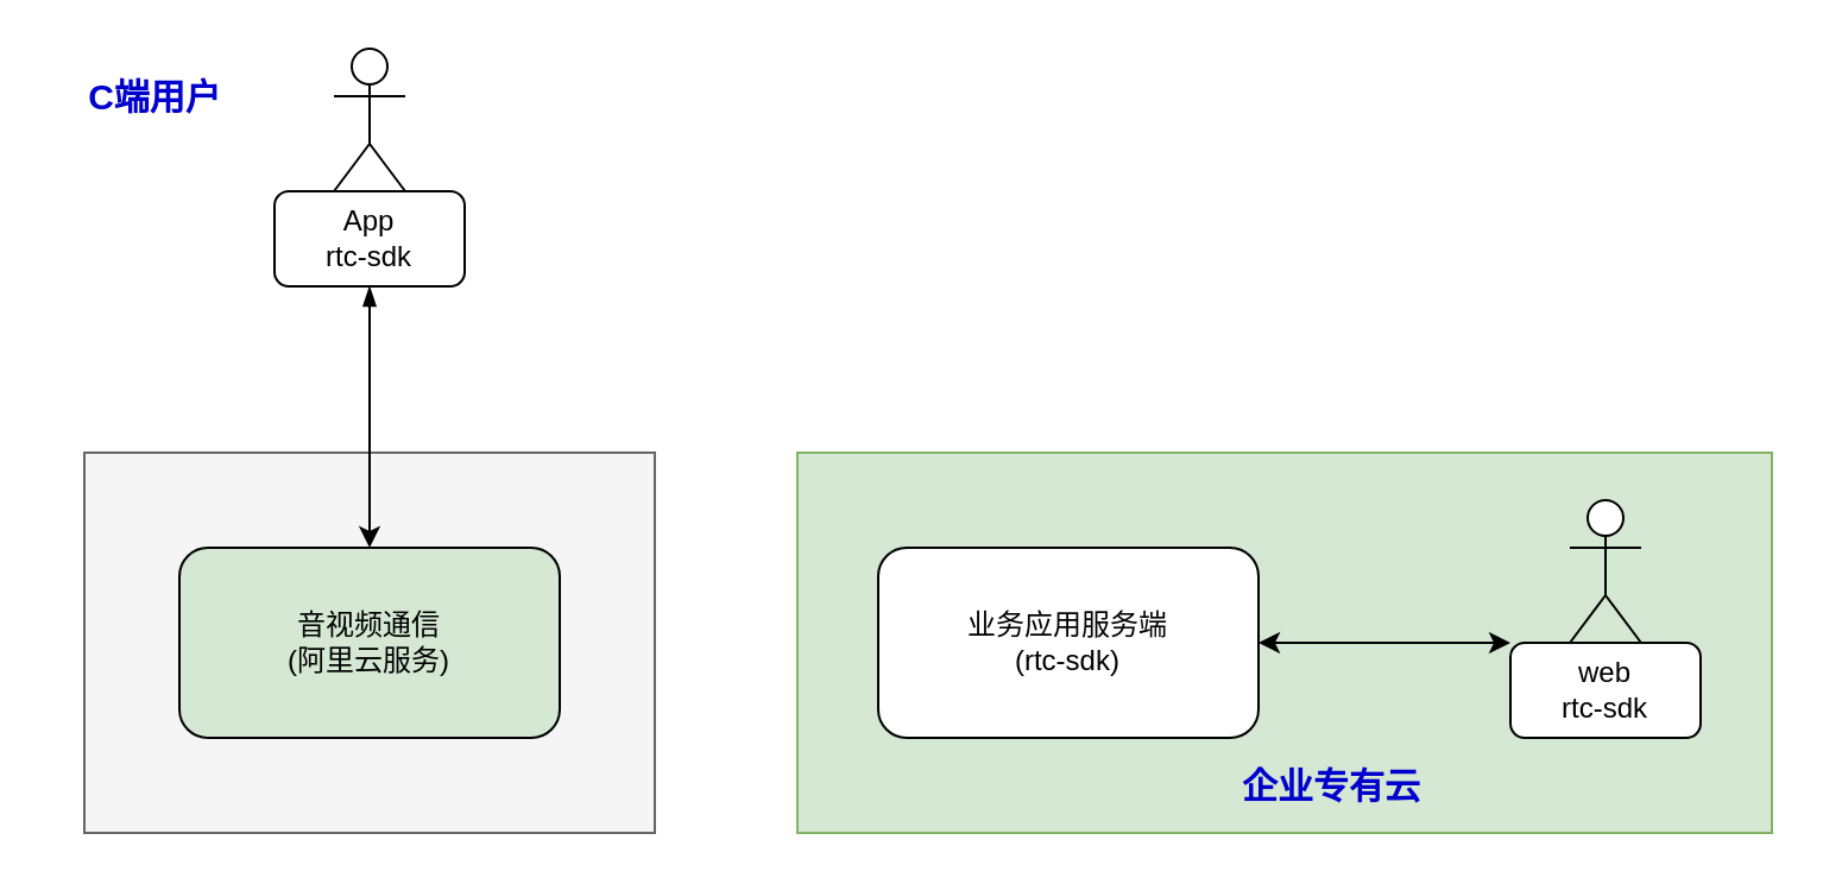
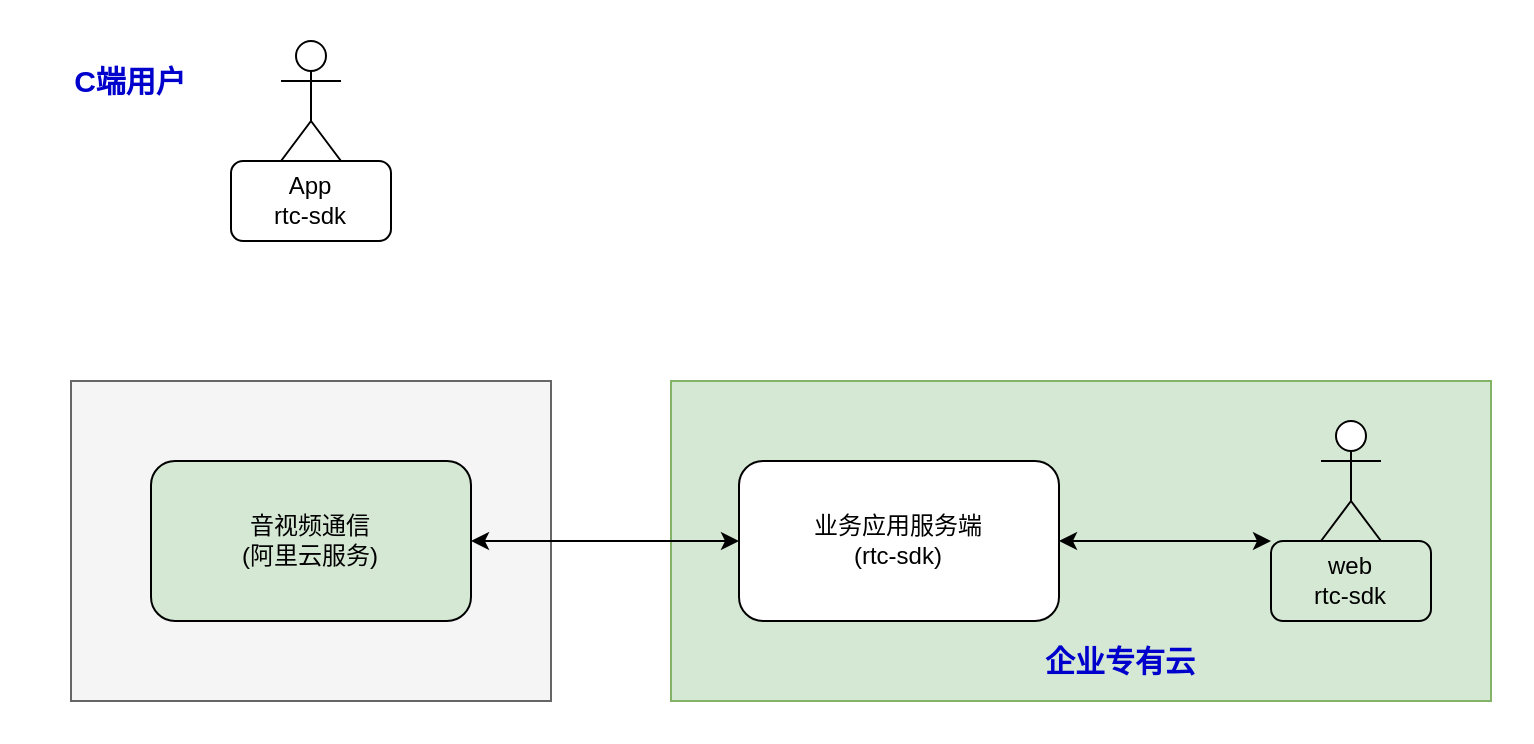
  <mxCell id="0" />
  <mxCell id="1" parent="0" />
  <mxCell id="2" value="" style="rounded=0;whiteSpace=wrap;html=1;fillColor=#d5e8d4;strokeColor=#82b366;" vertex="1" parent="1"><mxGeometry x="335" y="190" width="410" height="160" as="geometry" /></mxCell>
  <mxCell id="3" value="" style="rounded=0;whiteSpace=wrap;html=1;fillColor=#f5f5f5;strokeColor=#666666;fontColor=#333333;" vertex="1" parent="1"><mxGeometry x="35" y="190" width="240" height="160" as="geometry" /></mxCell>
  <mxCell id="4" value="音视频通信&lt;br&gt;(阿里云服务)" style="rounded=1;whiteSpace=wrap;html=1;fillColor=#d5e8d4;" vertex="1" parent="1"><mxGeometry x="75" y="230" width="160" height="80" as="geometry" /></mxCell>
  <mxCell id="5" value="" style="shape=umlActor;verticalLabelPosition=bottom;verticalAlign=top;html=1;outlineConnect=0;" vertex="1" parent="1"><mxGeometry x="140" y="20" width="30" height="60" as="geometry" /></mxCell>
- <mxCell id="6" value="" style="edgeStyle=orthogonalEdgeStyle;rounded=0;orthogonalLoop=1;jettySize=auto;html=1;startArrow=blockThin;startFill=1;" edge="1" parent="1" source="7" target="4"><mxGeometry relative="1" as="geometry" /></mxCell>
  <mxCell id="7" value="App&lt;br&gt;rtc-sdk" style="rounded=1;whiteSpace=wrap;html=1;" vertex="1" parent="1"><mxGeometry x="115" y="80" width="80" height="40" as="geometry" /></mxCell>
  <mxCell id="8" value="业务应用服务端&lt;br&gt;(rtc-sdk)" style="rounded=1;whiteSpace=wrap;html=1;" vertex="1" parent="1"><mxGeometry x="369" y="230" width="160" height="80" as="geometry" /></mxCell>
+ <mxCell id="9" value="" style="endArrow=classic;startArrow=classic;html=1;exitX=1;exitY=0.5;exitDx=0;exitDy=0;entryX=0;entryY=0.5;entryDx=0;entryDy=0;" edge="1" parent="1" source="4" target="8"><mxGeometry width="50" height="50" relative="1" as="geometry"><mxPoint x="345" y="470" as="sourcePoint" /><mxPoint x="395" y="420" as="targetPoint" /></mxGeometry></mxCell>
  <mxCell id="10" value="" style="shape=umlActor;verticalLabelPosition=bottom;verticalAlign=top;html=1;outlineConnect=0;" vertex="1" parent="1"><mxGeometry x="660" y="210" width="30" height="60" as="geometry" /></mxCell>
- <mxCell id="11" value="web&lt;br&gt;rtc-sdk" style="rounded=1;whiteSpace=wrap;html=1;" vertex="1" parent="1"><mxGeometry x="635" y="270" width="80" height="40" as="geometry" /></mxCell>
+ <mxCell id="11" value="web&lt;br&gt;rtc-sdk" style="rounded=1;whiteSpace=wrap;html=1;fillColor=#d5e8d4;" vertex="1" parent="1"><mxGeometry x="635" y="270" width="80" height="40" as="geometry" /></mxCell>
  <mxCell id="12" value="" style="endArrow=classic;startArrow=classic;html=1;exitX=1;exitY=0.5;exitDx=0;exitDy=0;" edge="1" parent="1"><mxGeometry width="50" height="50" relative="1" as="geometry"><mxPoint x="529" y="270" as="sourcePoint" /><mxPoint x="635" y="270" as="targetPoint" /></mxGeometry></mxCell>
  <mxCell id="13" value="企业专有云" style="text;html=1;strokeColor=none;fillColor=none;align=center;verticalAlign=middle;whiteSpace=wrap;rounded=0;fontStyle=1;fontColor=#0000CC;fontSize=15;" vertex="1" parent="1"><mxGeometry x="515" y="320" width="90" height="20" as="geometry" /></mxCell>
  <mxCell id="14" value="C端用户" style="text;html=1;strokeColor=none;fillColor=none;align=center;verticalAlign=middle;whiteSpace=wrap;rounded=0;fontStyle=1;fontColor=#0000CC;fontSize=15;" vertex="1" parent="1"><mxGeometry x="20" y="30" width="90" height="20" as="geometry" /></mxCell>
